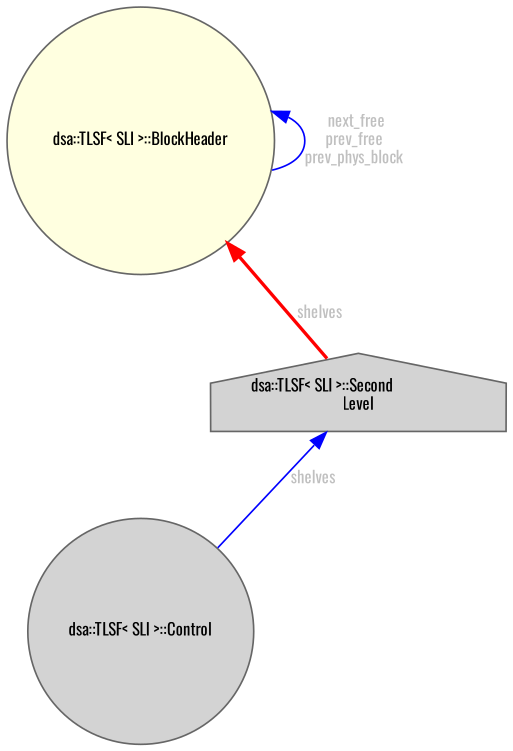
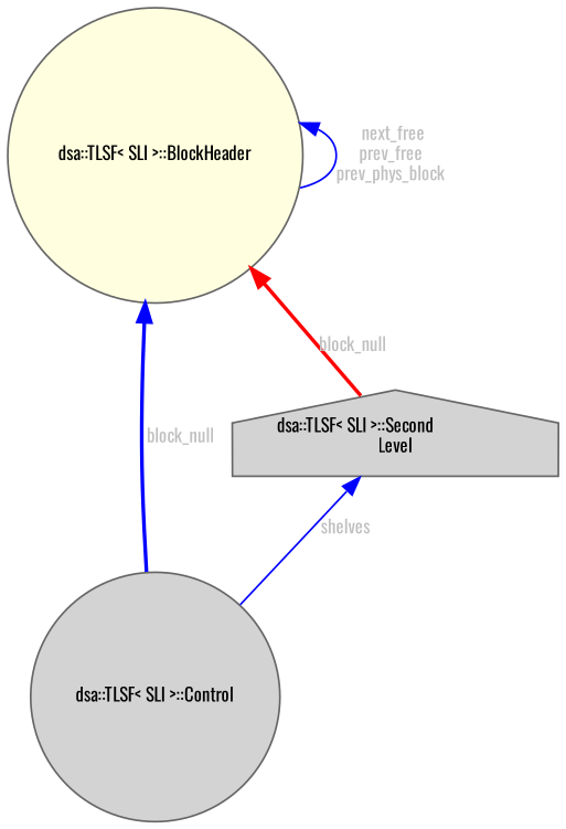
  digraph {
    fontname=Oswald
    node [color=gray40 fillcolor=lightgrey fontname=Oswald fontsize=10 shape=circle style=filled]
    edge [color=blue dir=back fontcolor=grey fontname=Oswald fontsize=10 labelfontname=Helvetica labelfontsize=10 style=bold]
    n1 [fontcolor=black height=0.2 label="dsa::TLSF\< SLI \>::Control" width=0.4]
    n2 [fillcolor=lightyellow height=0.2 label="dsa::TLSF\< SLI \>::BlockHeader" width=0.4]
    n3 [height=0.2 label="dsa::TLSF\< SLI \>::Second\lLevel" shape=house width=0.4]
+   n2 -> n1 [label=" block_null"]
    n2 -> n2 [label=" next_free\nprev_free\nprev_phys_block" style=solid]
-   n2 -> n3 [color=red label=" shelves"]
+   n2 -> n3 [color=red label=" block_null"]
    n3 -> n1 [label=" shelves" style=solid]
  }
